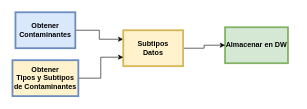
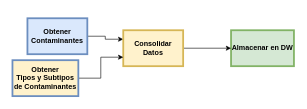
  <mxCell id="0" />
  <mxCell id="1" parent="0" />
  <mxCell id="2" style="edgeStyle=orthogonalEdgeStyle;rounded=0;orthogonalLoop=1;jettySize=auto;html=1;exitX=1;exitY=0.5;exitDx=0;exitDy=0;entryX=0;entryY=0.25;entryDx=0;entryDy=0;" parent="1" source="3" target="6" edge="1"><mxGeometry relative="1" as="geometry" /></mxCell>
- <mxCell id="3" value="Obtener&#10;Contaminantes" style="whiteSpace=wrap;align=center;verticalAlign=middle;fontStyle=1;strokeWidth=3;fillColor=#dae8fc;strokeColor=#6c8ebf;" parent="1" vertex="1"><mxGeometry x="25" y="20" width="100" height="60" as="geometry" /></mxCell>
- <mxCell id="4" value="Almacenar en DW" style="whiteSpace=wrap;align=center;verticalAlign=middle;fontStyle=1;strokeWidth=3;fillColor=#d5e8d4;strokeColor=#82b366;" parent="1" vertex="1"><mxGeometry x="375" y="45" width="105" height="60" as="geometry" /></mxCell>
+ <mxCell id="3" value="Obtener&#10;Contaminantes" style="whiteSpace=wrap;align=center;verticalAlign=middle;fontStyle=1;strokeWidth=3;fillColor=#dae8fc;strokeColor=#6c8ebf;" parent="1" vertex="1"><mxGeometry x="45" y="30" width="100" height="60" as="geometry" /></mxCell>
+ <mxCell id="4" value="Almacenar en DW" style="whiteSpace=wrap;align=center;verticalAlign=middle;fontStyle=1;strokeWidth=3;fillColor=#d5e8d4;strokeColor=#82b366;" parent="1" vertex="1"><mxGeometry x="385" y="50" width="105" height="60" as="geometry" /></mxCell>
  <mxCell id="5" style="edgeStyle=orthogonalEdgeStyle;rounded=0;orthogonalLoop=1;jettySize=auto;html=1;exitX=1;exitY=0.5;exitDx=0;exitDy=0;entryX=0;entryY=0.5;entryDx=0;entryDy=0;" parent="1" source="6" target="4" edge="1"><mxGeometry relative="1" as="geometry" /></mxCell>
- <mxCell id="6" value="Subtipos&#10;Datos" style="whiteSpace=wrap;align=center;verticalAlign=middle;fontStyle=1;strokeWidth=3;fillColor=#fff2cc;strokeColor=#d6b656;" parent="1" vertex="1"><mxGeometry x="205" y="50" width="100" height="60" as="geometry" /></mxCell>
+ <mxCell id="6" value="Consolidar&#10;Datos" style="whiteSpace=wrap;align=center;verticalAlign=middle;fontStyle=1;strokeWidth=3;fillColor=#fff2cc;strokeColor=#d6b656;" parent="1" vertex="1"><mxGeometry x="205" y="50" width="100" height="60" as="geometry" /></mxCell>
  <mxCell id="7" style="edgeStyle=orthogonalEdgeStyle;rounded=0;orthogonalLoop=1;jettySize=auto;html=1;exitX=1;exitY=0.5;exitDx=0;exitDy=0;entryX=0;entryY=0.75;entryDx=0;entryDy=0;" parent="1" source="8" target="6" edge="1"><mxGeometry relative="1" as="geometry" /></mxCell>
  <mxCell id="8" value="Obtener&#10;Tipos y Subtipos de Contaminantes" style="whiteSpace=wrap;align=center;verticalAlign=middle;fontStyle=1;strokeWidth=3;fillColor=#fff2cc;strokeColor=#6c8ebf;" parent="1" vertex="1"><mxGeometry x="20" y="100" width="110" height="60" as="geometry" /></mxCell>
